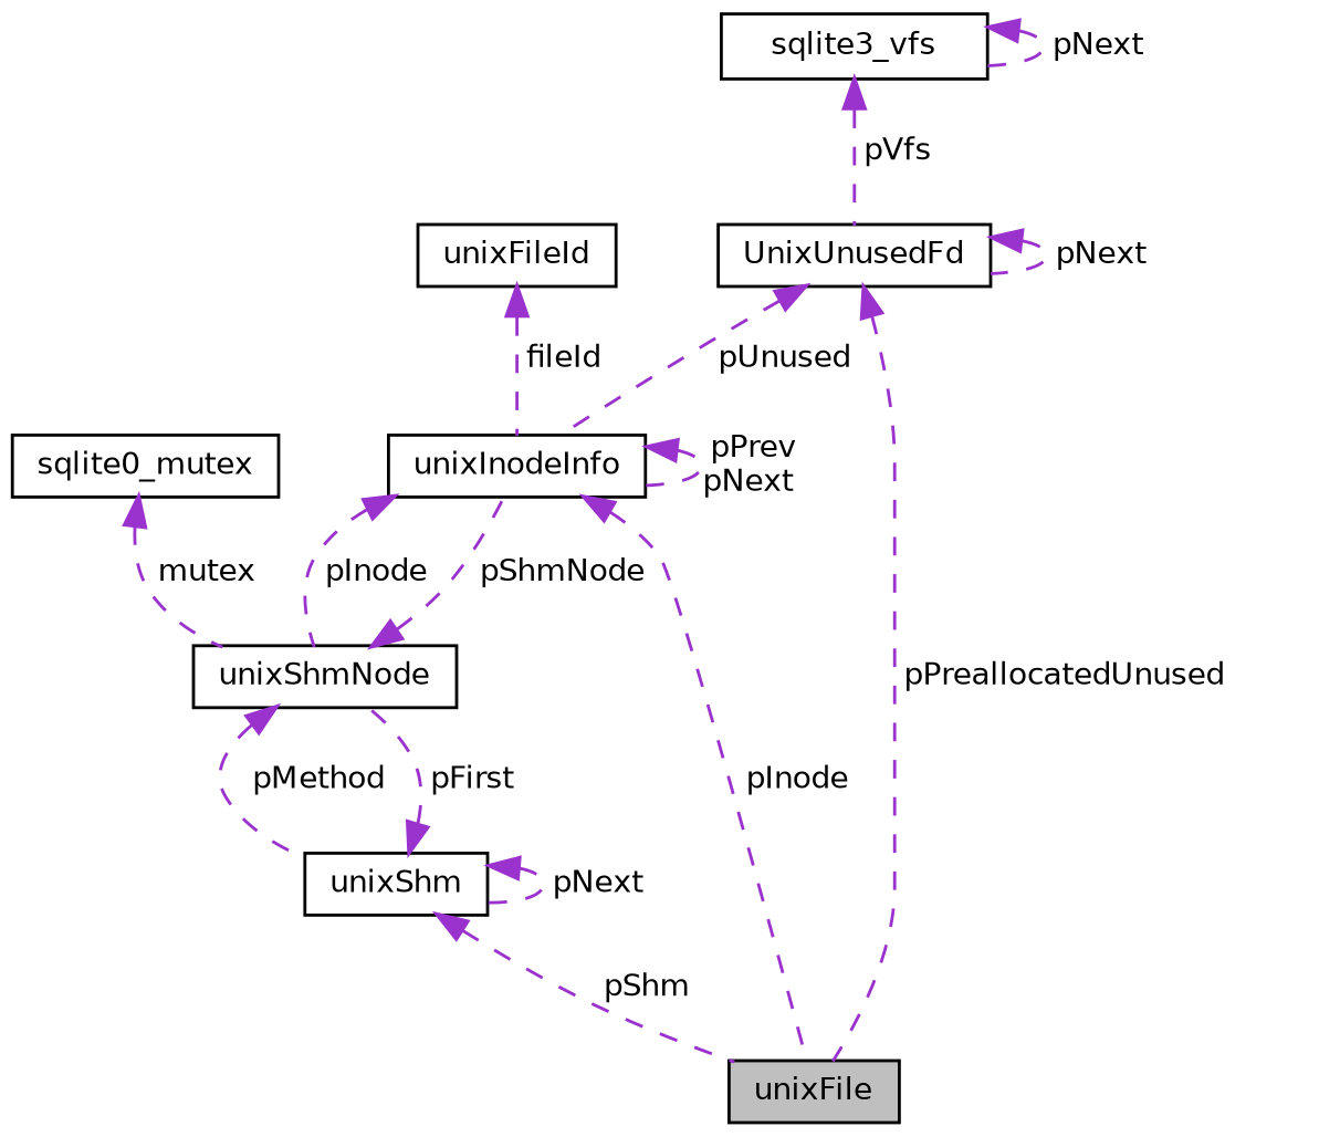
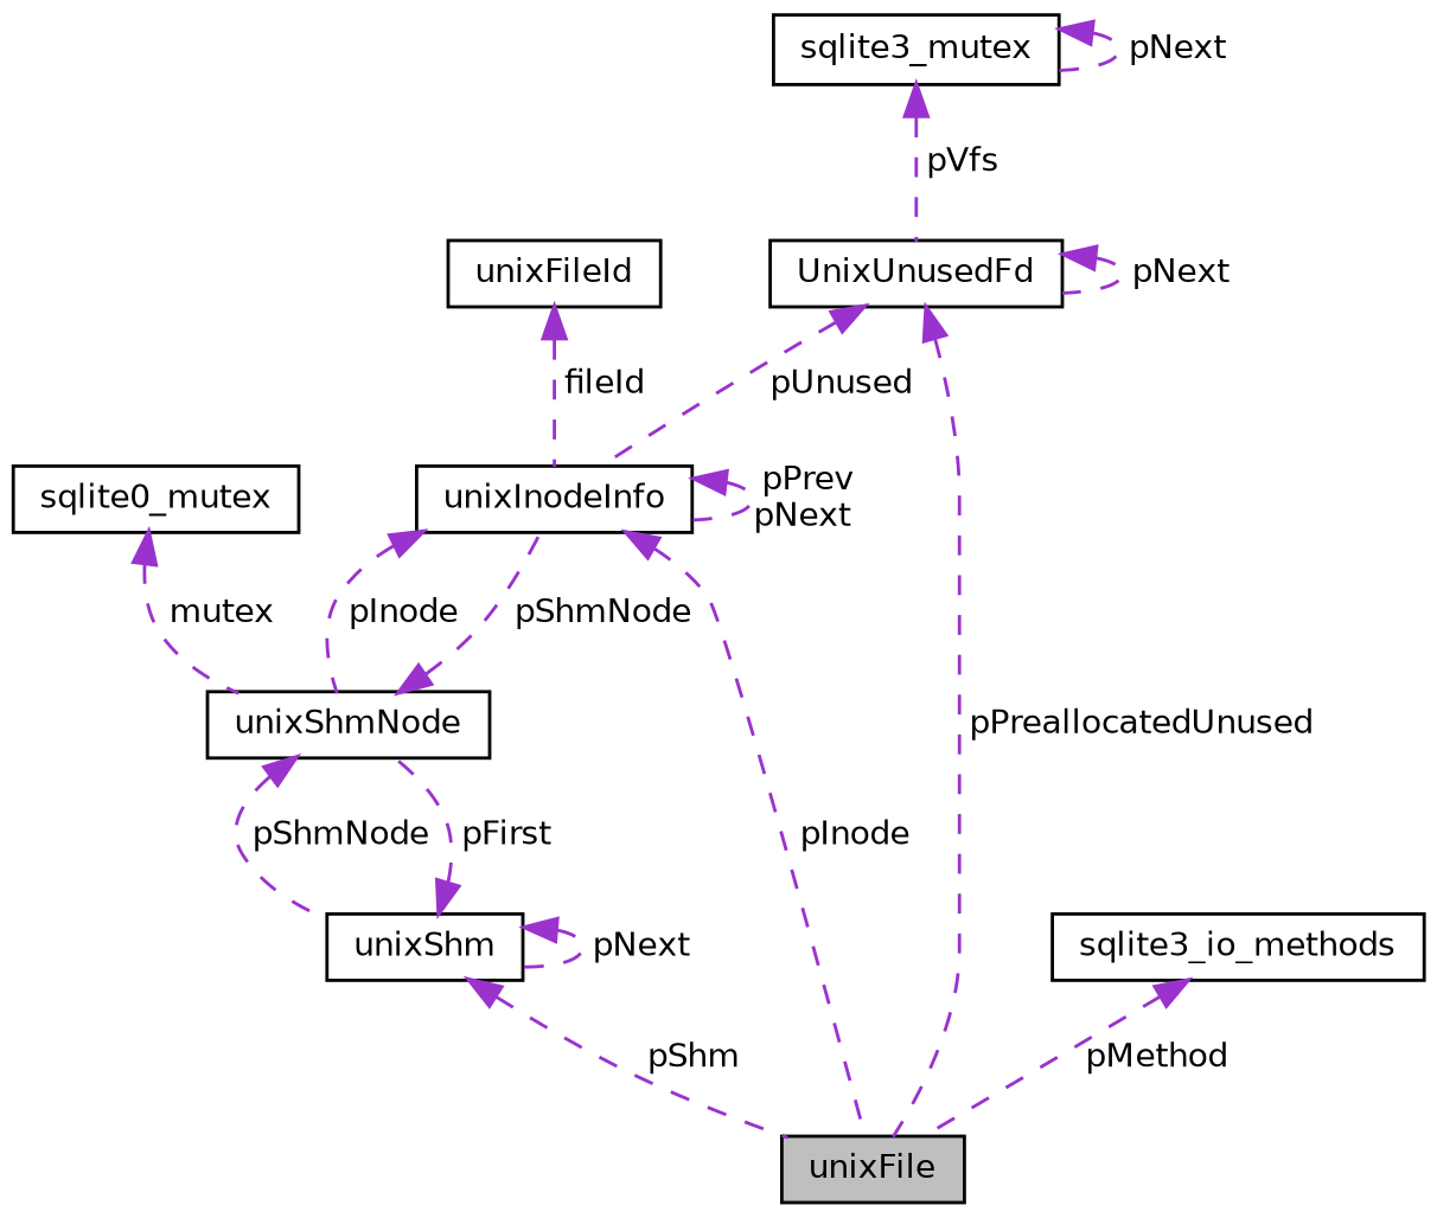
  digraph {
    node [color=black fillcolor=white fontname=Helvetica fontsize=10 shape=record style=filled]
    edge [color=darkorchid3 dir=back fontname=Helvetica fontsize=10 labelfontname=Helvetica labelfontsize=10 style=dashed]
    n1 [fillcolor=grey75 fontcolor=black height=0.2 label=unixFile width=0.4]
-   n2 [height=0.2 label=sqlite3_vfs width=0.4]
+   n2 [height=0.2 label=sqlite3_mutex width=0.4]
    n3 [height=0.2 label=UnixUnusedFd width=0.4]
    n4 [height=0.2 label=unixShm width=0.4]
    n5 [height=0.2 label=unixShmNode width=0.4]
    n6 [height=0.2 label=unixInodeInfo width=0.4]
    n7 [height=0.2 label=sqlite0_mutex width=0.4]
    n8 [height=0.2 label=unixFileId width=0.4]
+   n9 [height=0.2 label=sqlite3_io_methods width=0.4]
    n2 -> n2 [label=" pNext"]
    n2 -> n3 [label=" pVfs"]
    n3 -> n1 [label=" pPreallocatedUnused"]
    n3 -> n3 [label=" pNext"]
    n3 -> n6 [label=" pUnused"]
    n4 -> n1 [label=" pShm"]
    n4 -> n4 [label=" pNext"]
    n4 -> n5 [label=" pFirst"]
-   n5 -> n4 [label=" pMethod"]
+   n5 -> n4 [label=" pShmNode"]
    n5 -> n6 [label=" pShmNode"]
    n6 -> n1 [label=" pInode"]
    n6 -> n5 [label=" pInode"]
    n6 -> n6 [label=" pPrev\npNext"]
    n7 -> n5 [label=" mutex"]
    n8 -> n6 [label=" fileId"]
+   n9 -> n1 [label=" pMethod"]
  }
